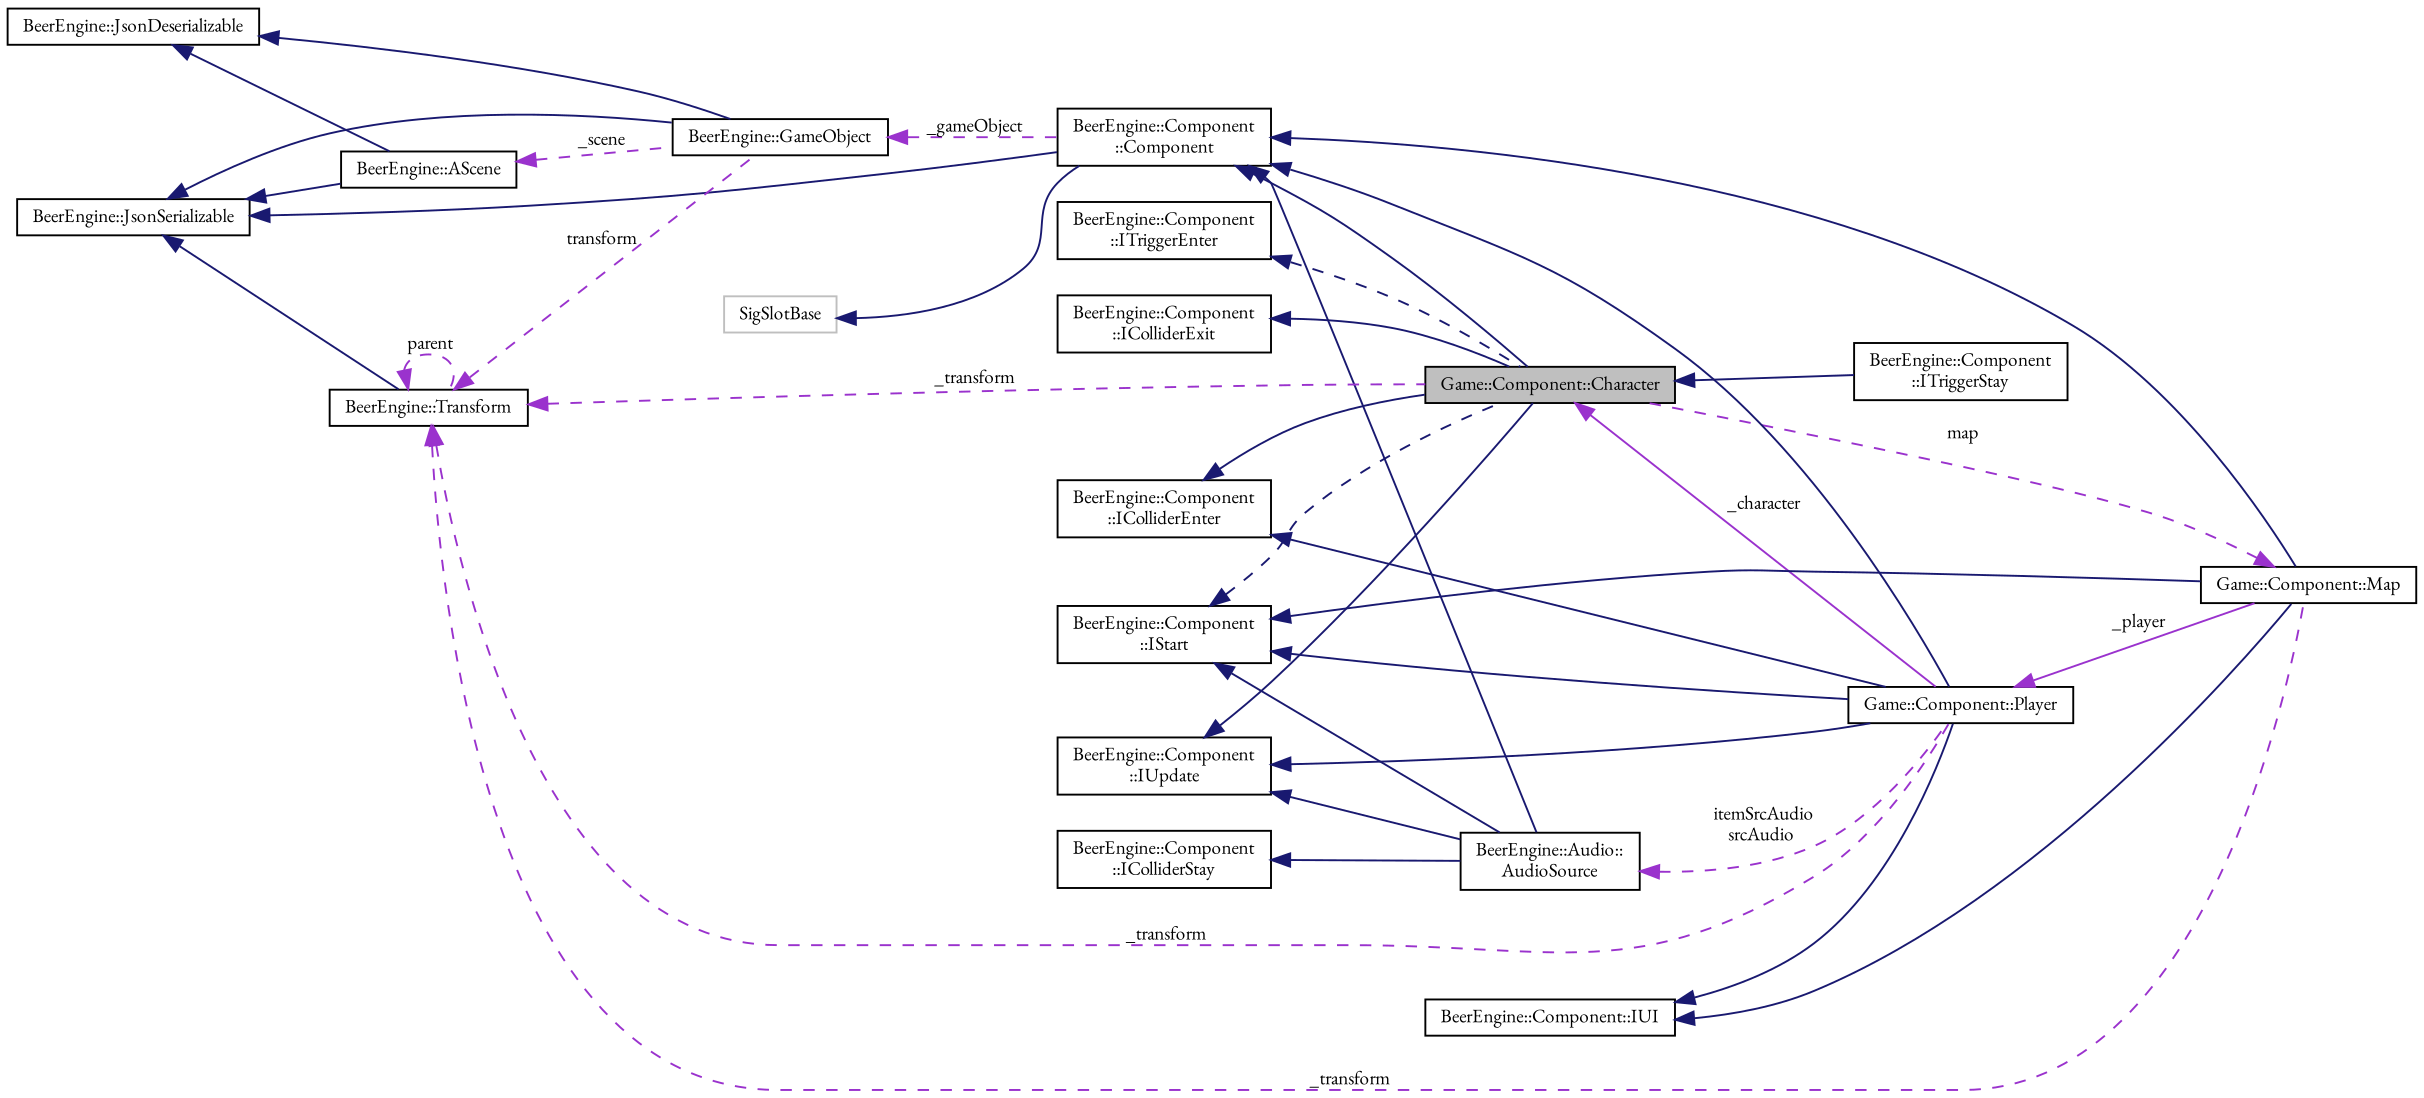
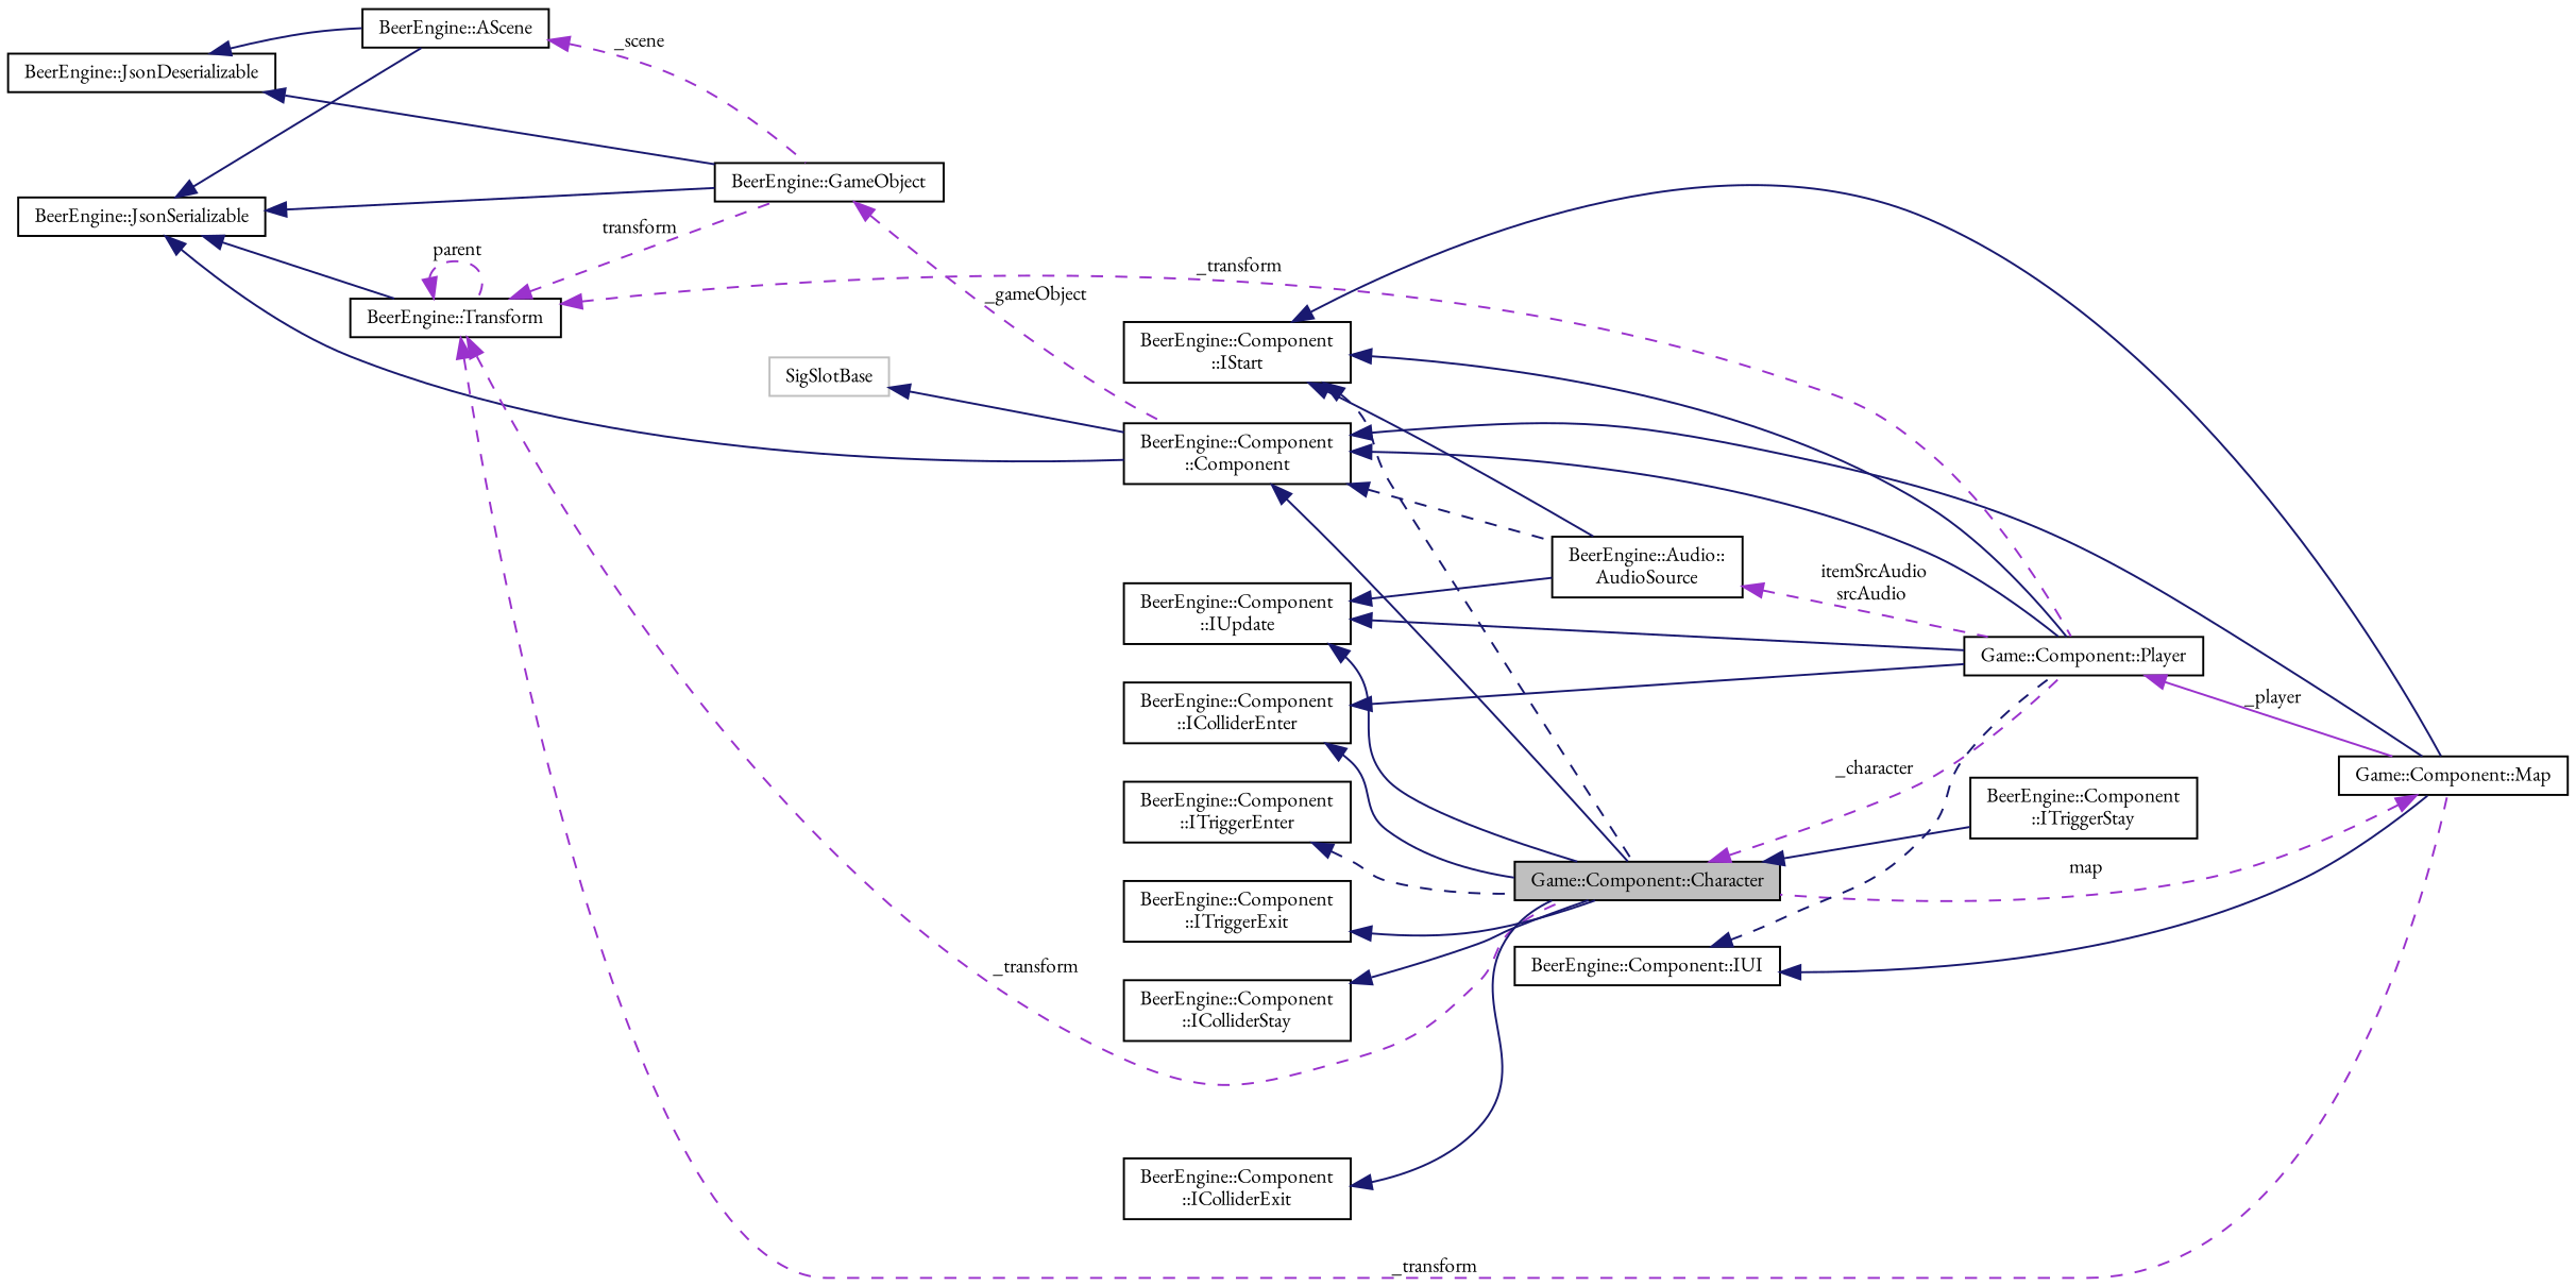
  digraph {
    fontname="EB Garamond"
    rankdir=LR
    node [color=black fillcolor=white fontname="EB Garamond" fontsize=10 shape=record style=filled]
    edge [color=midnightblue dir=back fontname="EB Garamond" fontsize=10 labelfontname=Helvetica labelfontsize=10 style=solid]
    n1 [fillcolor=grey75 fontcolor=black height=0.2 label="Game::Component::Character" width=0.4]
    n2 [height=0.2 label="Game::Component::Player" width=0.4]
    n3 [height=0.2 label="BeerEngine::Component\l::ITriggerStay" width=0.4]
    n4 [height=0.2 label="Game::Component::Map" width=0.4]
    n5 [height=0.2 label="BeerEngine::Component\l::Component" width=0.4]
    n6 [height=0.2 label="BeerEngine::Audio::\lAudioSource" width=0.4]
    n7 [height=0.2 label="BeerEngine::JsonSerializable" width=0.4]
    n8 [height=0.2 label="BeerEngine::GameObject" width=0.4]
    n9 [height=0.2 label="BeerEngine::Transform" width=0.4]
    n10 [height=0.2 label="BeerEngine::AScene" width=0.4]
    n11 [color=grey75 height=0.2 label=SigSlotBase width=0.4]
    n12 [height=0.2 label="BeerEngine::JsonDeserializable" width=0.4]
    n13 [height=0.2 label="BeerEngine::Component\l::IStart" width=0.4]
    n14 [height=0.2 label="BeerEngine::Component\l::IUpdate" width=0.4]
    n15 [height=0.2 label="BeerEngine::Component\l::ITriggerEnter" width=0.4]
+   n16 [height=0.2 label="BeerEngine::Component\l::ITriggerExit" width=0.4]
    n17 [height=0.2 label="BeerEngine::Component\l::IColliderStay" width=0.4]
    n18 [height=0.2 label="BeerEngine::Component\l::IColliderEnter" width=0.4]
    n19 [height=0.2 label="BeerEngine::Component\l::IColliderExit" width=0.4]
    n20 [height=0.2 label="BeerEngine::Component::IUI" width=0.4]
-   n1 -> n2 [color=darkorchid3 label=" _character"]
+   n1 -> n2 [color=darkorchid3 label=" _character" style=dashed]
    n1 -> n3
    n2 -> n4 [color=darkorchid3 label=" _player"]
    n4 -> n1 [color=darkorchid3 label=" map" style=dashed]
    n5 -> n1
    n5 -> n2
    n5 -> n4
-   n5 -> n6
+   n5 -> n6 [style=dashed]
    n6 -> n2 [color=darkorchid3 label=" itemSrcAudio\nsrcAudio" style=dashed]
    n7 -> n5
    n7 -> n8
    n7 -> n9
    n7 -> n10
    n8 -> n5 [color=darkorchid3 label=" _gameObject" style=dashed]
    n9 -> n1 [color=darkorchid3 label=" _transform" style=dashed]
    n9 -> n2 [color=darkorchid3 label=" _transform" style=dashed]
    n9 -> n4 [color=darkorchid3 label=" _transform" style=dashed]
    n9 -> n8 [color=darkorchid3 label=" transform" style=dashed]
    n9 -> n9 [color=darkorchid3 label=" parent" style=dashed]
    n10 -> n8 [color=darkorchid3 label=" _scene" style=dashed]
    n11 -> n5
    n12 -> n8
    n12 -> n10
    n13 -> n1 [style=dashed]
    n13 -> n2
    n13 -> n4
    n13 -> n6
    n14 -> n1
    n14 -> n2
    n14 -> n6
    n15 -> n1 [style=dashed]
-   n17 -> n6
+   n16 -> n1
+   n17 -> n1
    n18 -> n1
    n18 -> n2
    n19 -> n1
-   n20 -> n2
+   n20 -> n2 [style=dashed]
    n20 -> n4
  }
